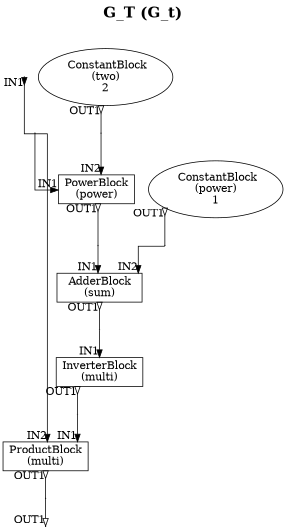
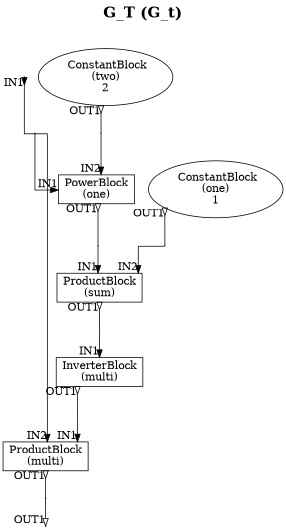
  digraph {
    fontsize=20
    label=<<B>G_T (G_t)</B>>
    labelloc=t
    rankdir=TB
    splines=ortho
    node [shape=point]
    edge [arrowhead=none arrowtail=none dir=both]
    node_4343972432_IN1 [height=0.01 width=0.01]
    inter_4343972432_IN1 [height=0.01 width=0.01]
-   n3 [label="PowerBlock\n(power)" shape=box]
+   n3 [label="PowerBlock\n(one)" shape=box]
    n4 [label="ProductBlock\n(multi)" shape=box]
    inter_11493759296_OUT1 [height=0.01 width=0.01]
    inter_11493760400_OUT1 [height=0.01 width=0.01]
-   n7 [label=" ConstantBlock\n(power)\n1" shape=ellipse]
+   n7 [label=" ConstantBlock\n(one)\n1" shape=ellipse]
    inter_4953486000_OUT1 [height=0.01 width=0.01]
-   n9 [label="AdderBlock\n(sum)" shape=box]
+   n9 [label="ProductBlock\n(sum)" shape=box]
    inter_11493778192_OUT1 [height=0.01 width=0.01]
    n11 [label=" ConstantBlock\n(two)\n2" shape=ellipse]
    inter_11493759152_OUT1 [height=0.01 width=0.01]
    node_4343972432_OUT1 [height=0.01 width=0.01]
    inter_11493759968_OUT1 [height=0.01 width=0.01]
    n15 [label="InverterBlock\n(multi)" shape=box]
    node_4343972432_IN1 -> inter_4343972432_IN1 [arrowtail=inv taillabel=IN1]
    inter_4343972432_IN1 -> n3 [arrowhead=normal headlabel=IN1]
    inter_4343972432_IN1 -> n4 [arrowhead=normal headlabel=IN2]
    n3 -> inter_11493759296_OUT1 [arrowtail=oinv taillabel=OUT1]
    n4 -> inter_11493760400_OUT1 [arrowtail=oinv taillabel=OUT1]
    inter_11493759296_OUT1 -> n9 [arrowhead=normal headlabel=IN1]
    inter_11493760400_OUT1 -> node_4343972432_OUT1 [arrowhead=onormal headlabel=OUT1]
    n7 -> inter_4953486000_OUT1 [arrowtail=oinv taillabel=OUT1]
    inter_4953486000_OUT1 -> n9 [arrowhead=normal headlabel=IN2]
    n9 -> inter_11493778192_OUT1 [arrowtail=oinv taillabel=OUT1]
    inter_11493778192_OUT1 -> n15 [arrowhead=normal headlabel=IN1]
    n11 -> inter_11493759152_OUT1 [arrowtail=oinv taillabel=OUT1]
    inter_11493759152_OUT1 -> n3 [arrowhead=normal headlabel=IN2]
    inter_11493759968_OUT1 -> n4 [arrowhead=normal headlabel=IN1]
    n15 -> inter_11493759968_OUT1 [arrowtail=oinv taillabel=OUT1]
  }
